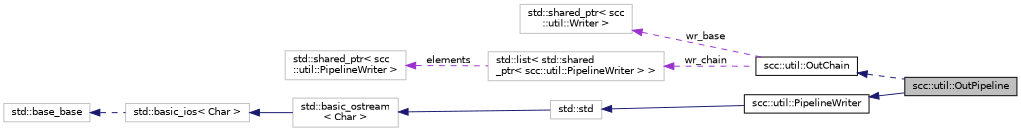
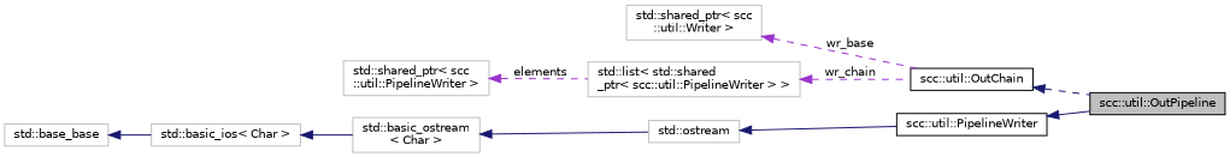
  digraph {
    rankdir=LR
    node [color=grey75 fillcolor=white fontname=Helvetica fontsize=10 shape=record style=filled]
    edge [color=midnightblue dir=back fontname=Helvetica fontsize=10 labelfontname=Helvetica labelfontsize=10 style=solid]
    n1 [color=black fillcolor=grey75 fontcolor=black height=0.2 label="scc::util::OutPipeline" width=0.4]
    n2 [color=black height=0.2 label="scc::util::OutChain" width=0.4]
    n3 [height=0.2 label="std::shared_ptr\< scc\l::util::Writer \>" width=0.4]
    n4 [height=0.2 label="std::list\< std::shared\l_ptr\< scc::util::PipelineWriter \> \>" width=0.4]
    n5 [height=0.2 label="std::shared_ptr\< scc\l::util::PipelineWriter \>" width=0.4]
    n6 [color=black height=0.2 label="scc::util::PipelineWriter" width=0.4]
-   n7 [height=0.2 label="std::std" width=0.4]
+   n7 [height=0.2 label="std::ostream" width=0.4]
    n8 [height=0.2 label="std::basic_ostream\l\< Char \>" width=0.4]
    n9 [height=0.2 label="std::basic_ios\< Char \>" width=0.4]
    n10 [height=0.2 label="std::base_base" width=0.4]
    n2 -> n1 [style=dashed]
    n3 -> n2 [color=darkorchid3 label=" wr_base" style=dashed]
    n4 -> n2 [color=darkorchid3 label=" wr_chain" style=dashed]
    n5 -> n4 [color=darkorchid3 label=" elements" style=dashed]
    n6 -> n1
    n7 -> n6
    n8 -> n7
    n9 -> n8
-   n10 -> n9 [style=dashed]
+   n10 -> n9
  }
